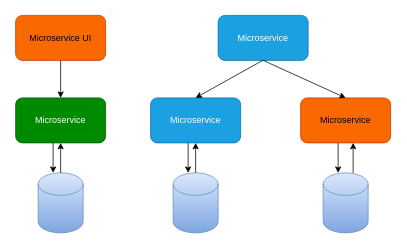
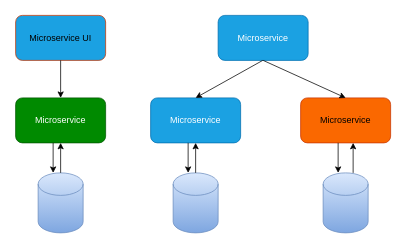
  <mxCell id="0" />
  <mxCell id="1" parent="0" />
- <mxCell id="2" value="Microservice UI" style="rounded=1;whiteSpace=wrap;html=1;fillColor=#fa6800;fontColor=#000000;strokeColor=#C73500;" vertex="1" parent="1"><mxGeometry x="20" y="20" width="120" height="60" as="geometry" /></mxCell>
+ <mxCell id="2" value="Microservice UI" style="rounded=1;whiteSpace=wrap;html=1;fillColor=#1ba1e2;fontColor=#000000;strokeColor=#C73500;" vertex="1" parent="1"><mxGeometry x="20" y="20" width="120" height="60" as="geometry" /></mxCell>
  <mxCell id="3" value="Microservice" style="rounded=1;whiteSpace=wrap;html=1;fillColor=#1ba1e2;fontColor=#ffffff;strokeColor=#006EAF;" vertex="1" parent="1"><mxGeometry x="290" y="20" width="120" height="60" as="geometry" /></mxCell>
  <mxCell id="4" value="Microservice" style="rounded=1;whiteSpace=wrap;html=1;fillColor=#008a00;fontColor=#ffffff;strokeColor=#005700;" vertex="1" parent="1"><mxGeometry x="20" y="130" width="120" height="60" as="geometry" /></mxCell>
  <mxCell id="5" value="Microservice" style="rounded=1;whiteSpace=wrap;html=1;fillColor=#1ba1e2;fontColor=#ffffff;strokeColor=#006EAF;" vertex="1" parent="1"><mxGeometry x="200" y="130" width="120" height="60" as="geometry" /></mxCell>
  <mxCell id="6" value="Microservice" style="rounded=1;whiteSpace=wrap;html=1;fillColor=#fa6800;fontColor=#000000;strokeColor=#C73500;" vertex="1" parent="1"><mxGeometry x="400" y="130" width="120" height="60" as="geometry" /></mxCell>
  <mxCell id="7" value="" style="shape=cylinder3;whiteSpace=wrap;html=1;boundedLbl=1;backgroundOutline=1;size=15;fillColor=#dae8fc;strokeColor=#6c8ebf;gradientColor=#7ea6e0;" vertex="1" parent="1"><mxGeometry x="50" y="230" width="60" height="80" as="geometry" /></mxCell>
  <mxCell id="8" value="" style="shape=cylinder3;whiteSpace=wrap;html=1;boundedLbl=1;backgroundOutline=1;size=15;fillColor=#dae8fc;gradientColor=#7ea6e0;strokeColor=#6c8ebf;" vertex="1" parent="1"><mxGeometry x="230" y="230" width="60" height="80" as="geometry" /></mxCell>
  <mxCell id="9" value="" style="shape=cylinder3;whiteSpace=wrap;html=1;boundedLbl=1;backgroundOutline=1;size=15;fillColor=#dae8fc;gradientColor=#7ea6e0;strokeColor=#6c8ebf;" vertex="1" parent="1"><mxGeometry x="430" y="230" width="60" height="80" as="geometry" /></mxCell>
  <mxCell id="10" value="" style="endArrow=classic;html=1;rounded=0;entryX=0.5;entryY=0;entryDx=0;entryDy=0;" edge="1" parent="1" target="4"><mxGeometry width="50" height="50" relative="1" as="geometry"><mxPoint x="80" y="80" as="sourcePoint" /><mxPoint x="130" y="30" as="targetPoint" /></mxGeometry></mxCell>
  <mxCell id="11" value="" style="endArrow=classic;html=1;rounded=0;entryX=0.5;entryY=0;entryDx=0;entryDy=0;" edge="1" parent="1" target="5"><mxGeometry width="50" height="50" relative="1" as="geometry"><mxPoint x="349.5" y="80" as="sourcePoint" /><mxPoint x="349.5" y="130" as="targetPoint" /></mxGeometry></mxCell>
  <mxCell id="12" value="" style="endArrow=classic;html=1;rounded=0;entryX=0.5;entryY=0;entryDx=0;entryDy=0;" edge="1" parent="1" target="6"><mxGeometry width="50" height="50" relative="1" as="geometry"><mxPoint x="350" y="80" as="sourcePoint" /><mxPoint x="270" y="140" as="targetPoint" /></mxGeometry></mxCell>
  <mxCell id="13" value="" style="endArrow=classic;html=1;rounded=0;entryX=0.5;entryY=0;entryDx=0;entryDy=0;entryPerimeter=0;" edge="1" parent="1"><mxGeometry width="50" height="50" relative="1" as="geometry"><mxPoint x="70" y="190" as="sourcePoint" /><mxPoint x="70" y="230" as="targetPoint" /></mxGeometry></mxCell>
  <mxCell id="14" value="" style="endArrow=classic;html=1;rounded=0;entryX=0.5;entryY=1;entryDx=0;entryDy=0;" edge="1" parent="1" target="4"><mxGeometry width="50" height="50" relative="1" as="geometry"><mxPoint x="80" y="230" as="sourcePoint" /><mxPoint x="130" y="180" as="targetPoint" /></mxGeometry></mxCell>
  <mxCell id="15" value="" style="endArrow=classic;html=1;rounded=0;entryX=0.5;entryY=0;entryDx=0;entryDy=0;entryPerimeter=0;" edge="1" parent="1"><mxGeometry width="50" height="50" relative="1" as="geometry"><mxPoint x="250" y="190" as="sourcePoint" /><mxPoint x="250" y="230" as="targetPoint" /></mxGeometry></mxCell>
  <mxCell id="16" value="" style="endArrow=classic;html=1;rounded=0;entryX=0.5;entryY=1;entryDx=0;entryDy=0;" edge="1" parent="1"><mxGeometry width="50" height="50" relative="1" as="geometry"><mxPoint x="260" y="230" as="sourcePoint" /><mxPoint x="260" y="190" as="targetPoint" /></mxGeometry></mxCell>
  <mxCell id="17" value="" style="endArrow=classic;html=1;rounded=0;entryX=0.5;entryY=1;entryDx=0;entryDy=0;" edge="1" parent="1"><mxGeometry width="50" height="50" relative="1" as="geometry"><mxPoint x="470" y="230" as="sourcePoint" /><mxPoint x="470" y="190" as="targetPoint" /></mxGeometry></mxCell>
  <mxCell id="18" value="" style="endArrow=classic;html=1;rounded=0;entryX=0.5;entryY=0;entryDx=0;entryDy=0;entryPerimeter=0;" edge="1" parent="1"><mxGeometry width="50" height="50" relative="1" as="geometry"><mxPoint x="450" y="190" as="sourcePoint" /><mxPoint x="450" y="230" as="targetPoint" /></mxGeometry></mxCell>
